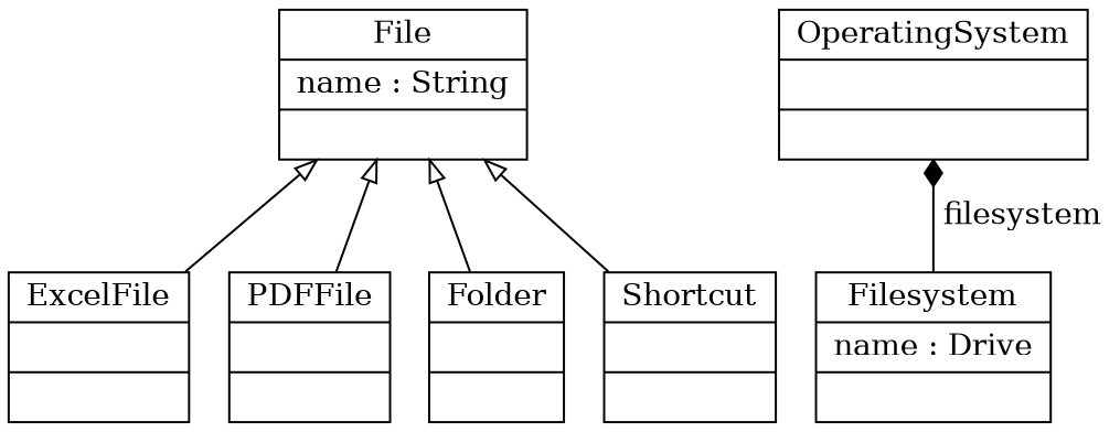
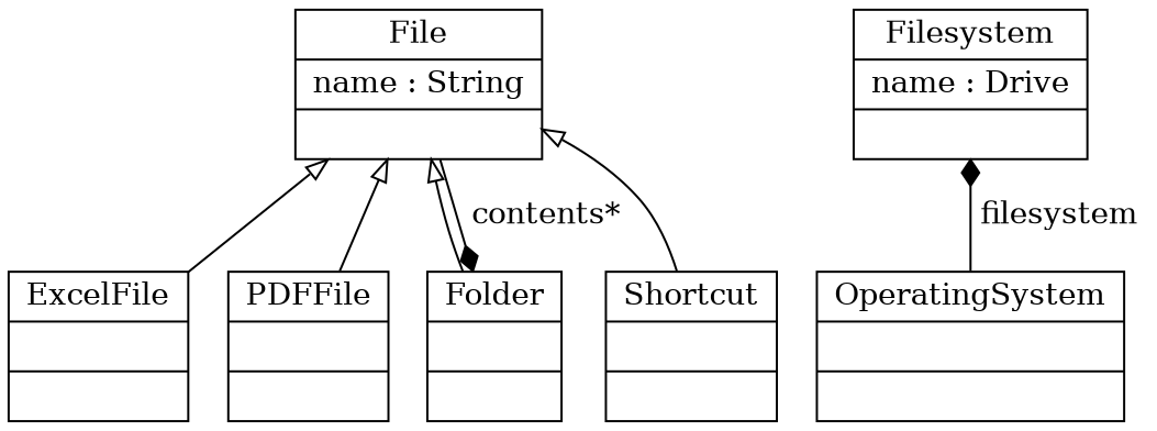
  digraph {
    node [shape=record]
    edge [arrowtail=empty dir=back]
    n1 [label="{ExcelFile||}"]
    n2 [label="{File|name : String|}"]
    n3 [label="{PDFFile||}"]
    n4 [label="{Folder||}"]
    n5 [label="{Shortcut||}"]
    n6 [label="{Filesystem|name : Drive|}"]
    n7 [label="{OperatingSystem||}"]
    n2 -> n1
    n2 -> n3
    n2 -> n4
    n2 -> n5
-   n7 -> n6 [arrowtail=diamond label=" filesystem "]
+   n4 -> n2 [arrowtail=diamond label=" contents* "]
+   n6 -> n7 [arrowtail=diamond label=" filesystem "]
  }
